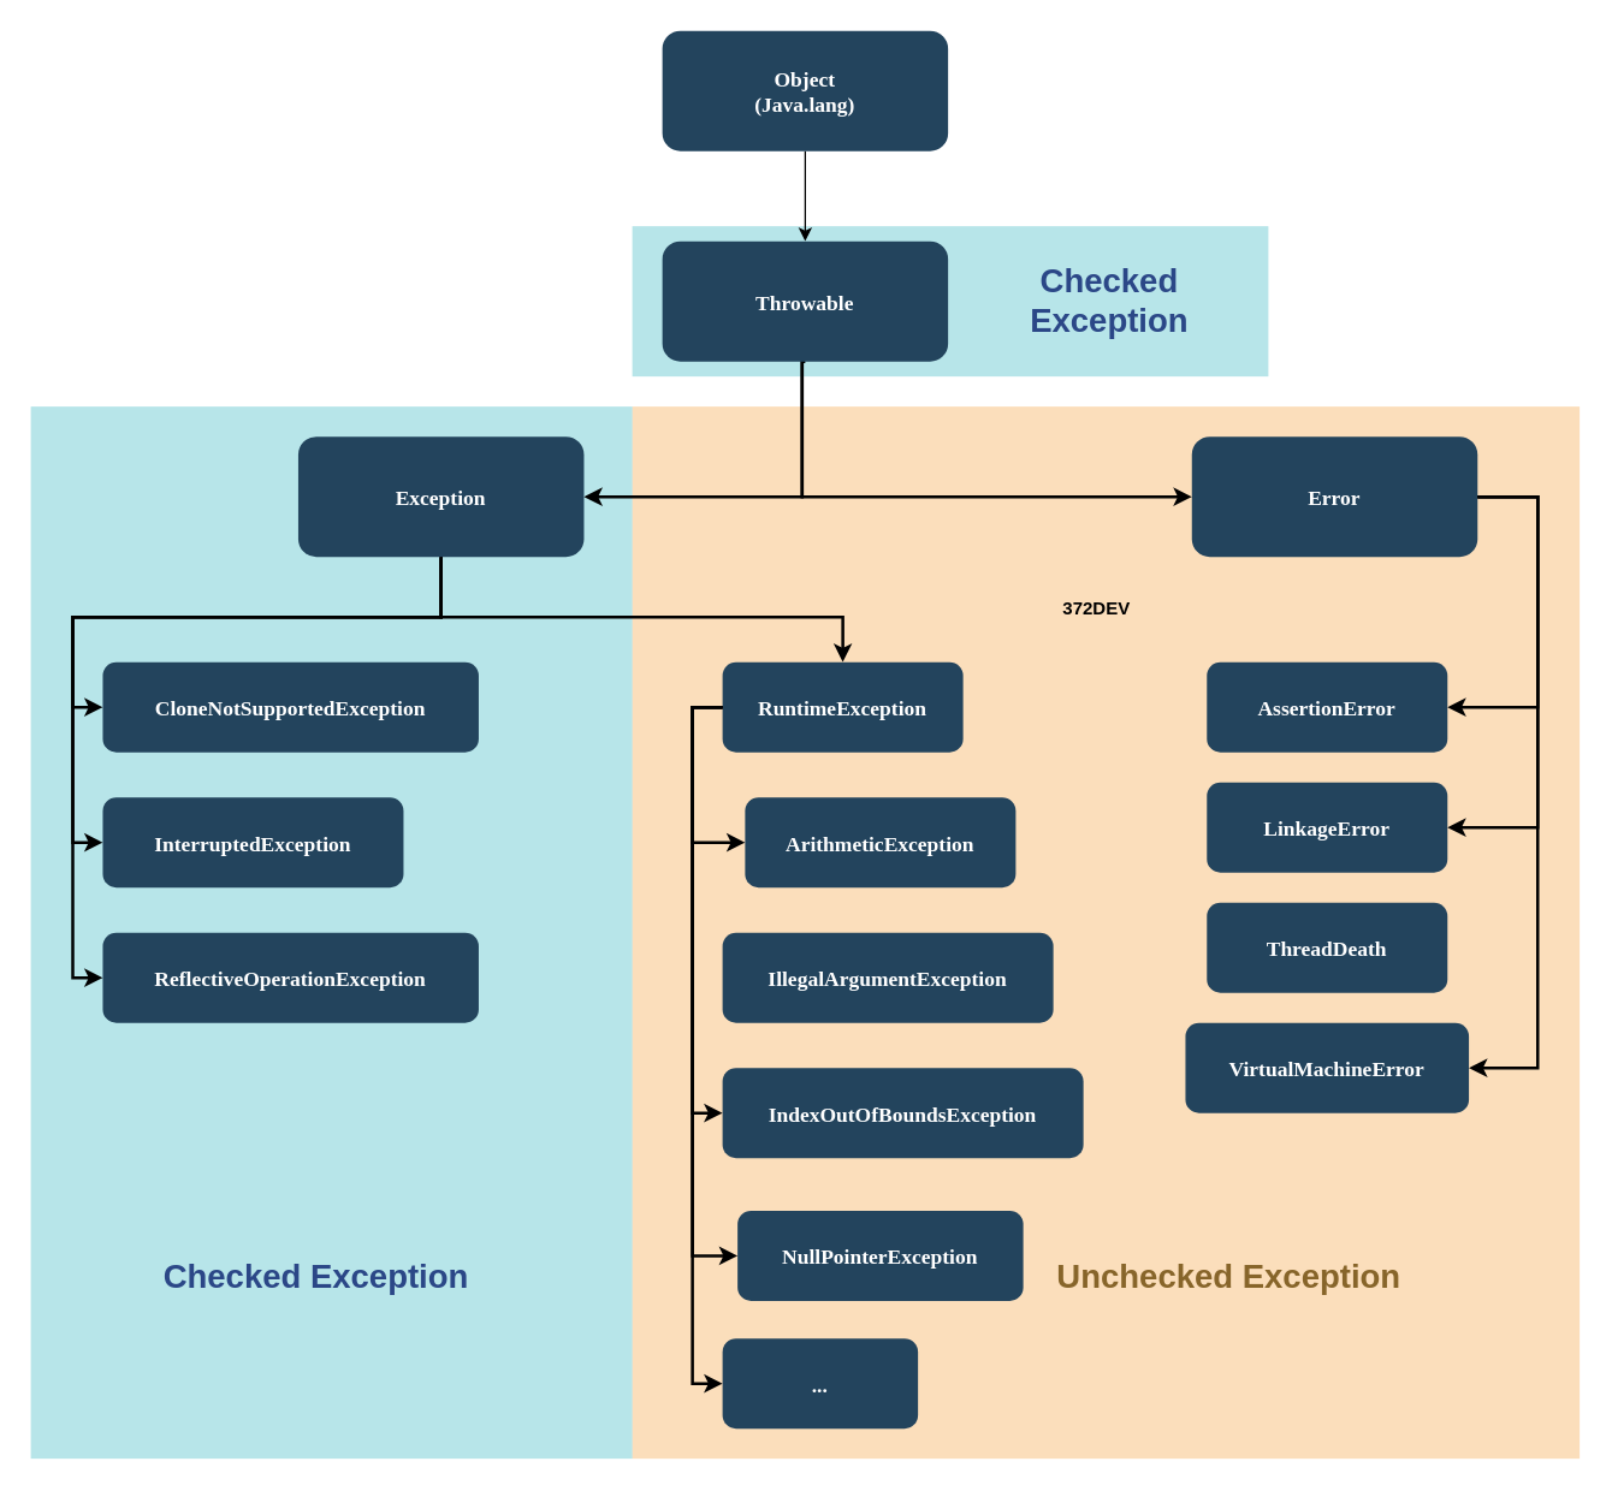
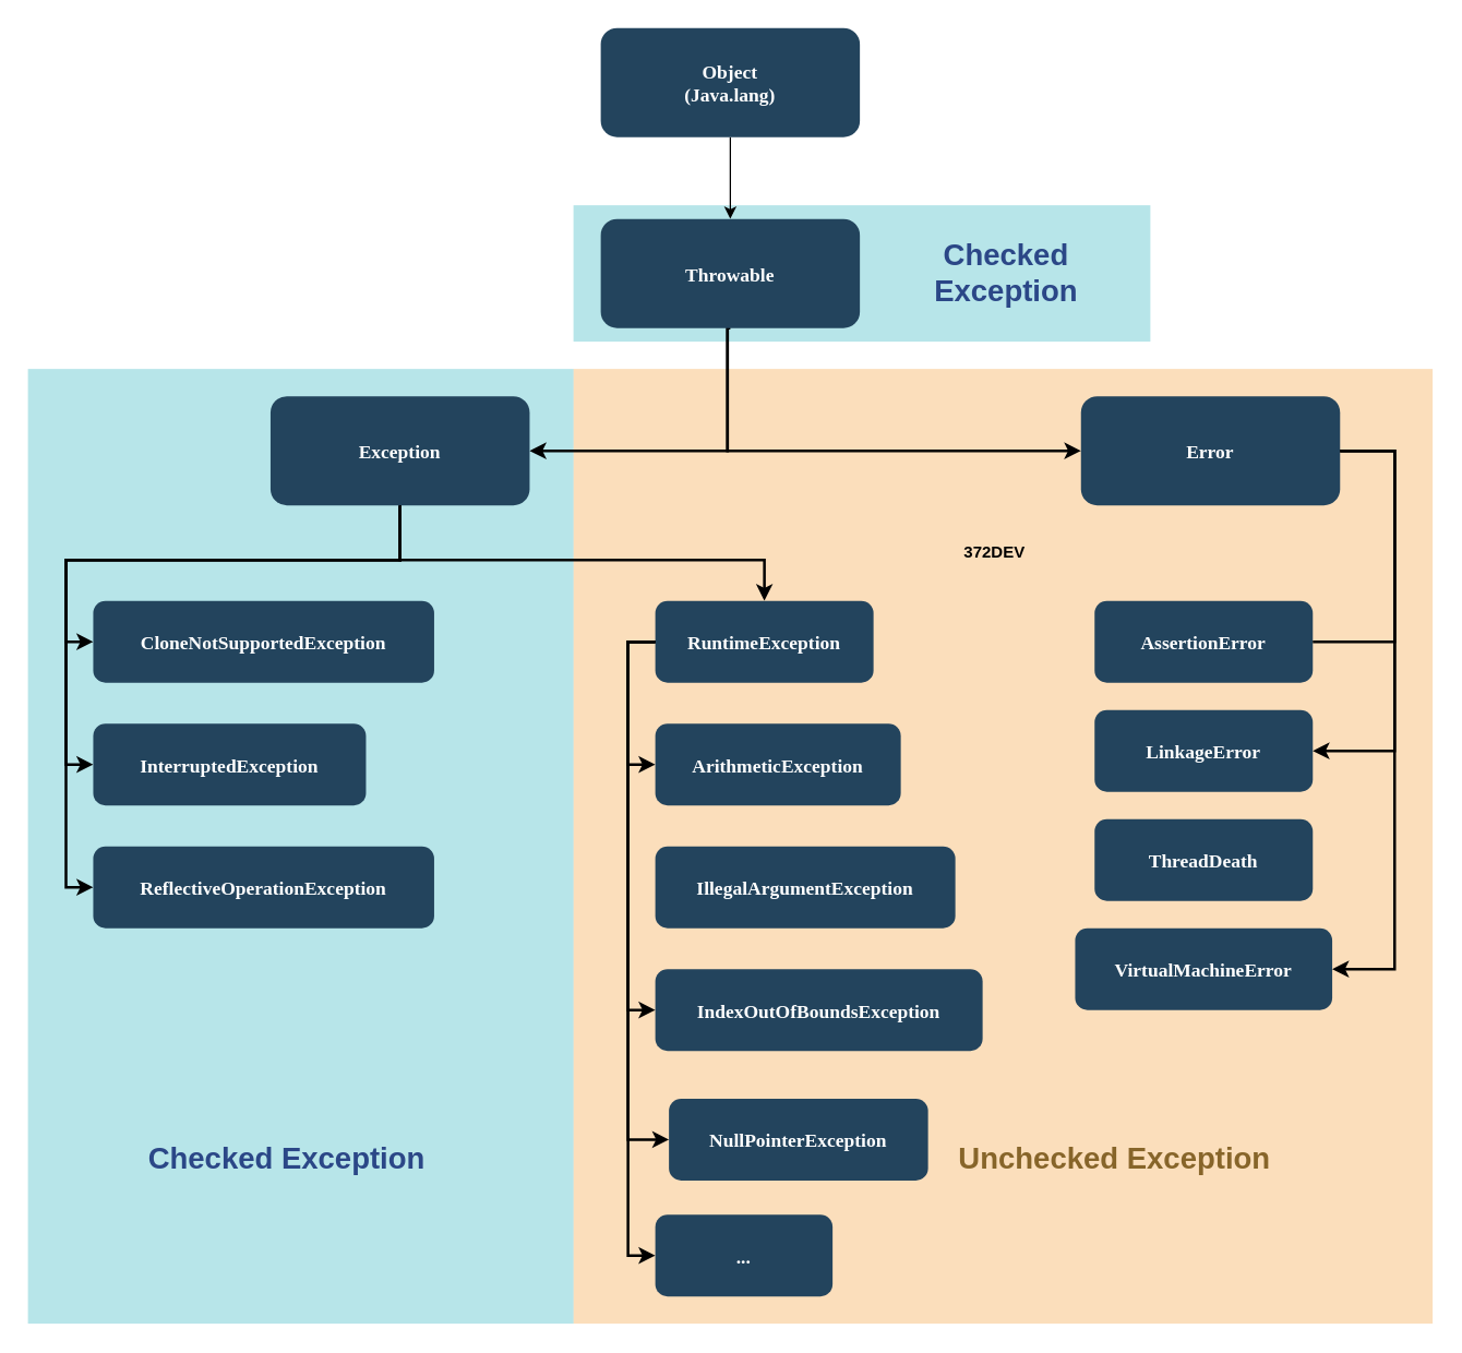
  <mxCell id="0" />
  <mxCell id="1" parent="0" />
  <mxCell id="2" value="" style="strokeColor=none;opacity=30;verticalAlign=bottom;fillColor=#12AAB5;" parent="1" vertex="1"><mxGeometry x="420" y="150" width="423" height="100" as="geometry" /></mxCell>
  <mxCell id="3" value="" style="fillColor=#F2931E;strokeColor=none;opacity=30;" parent="1" vertex="1"><mxGeometry x="420" y="270" width="630" height="700" as="geometry" /></mxCell>
  <mxCell id="4" value="" style="fillColor=#12AAB5;strokeColor=none;opacity=30;" parent="1" vertex="1"><mxGeometry x="20" y="270" width="400" height="700" as="geometry" /></mxCell>
  <mxCell id="5" value="" style="edgeStyle=orthogonalEdgeStyle;rounded=0;orthogonalLoop=1;jettySize=auto;html=1;verticalAlign=middle;" parent="1" source="6" target="31" edge="1"><mxGeometry relative="1" as="geometry" /></mxCell>
  <mxCell id="6" value="Object&#10;(Java.lang)" style="rounded=1;fillColor=#23445D;gradientColor=none;strokeColor=none;fontColor=#FFFFFF;fontStyle=1;fontFamily=Tahoma;fontSize=14" parent="1" vertex="1"><mxGeometry x="440" y="20" width="190" height="80" as="geometry" /></mxCell>
  <mxCell id="7" value="Error" style="rounded=1;fillColor=#23445D;gradientColor=none;strokeColor=none;fontColor=#FFFFFF;fontStyle=1;fontFamily=Tahoma;fontSize=14" parent="1" vertex="1"><mxGeometry x="792.11" y="290" width="190" height="80" as="geometry" /></mxCell>
  <mxCell id="8" style="edgeStyle=orthogonalEdgeStyle;rounded=0;orthogonalLoop=1;jettySize=auto;html=1;strokeWidth=2;entryX=0;entryY=0.5;entryDx=0;entryDy=0;" parent="1" source="11" target="12" edge="1"><mxGeometry relative="1" as="geometry"><mxPoint x="7.86" y="470" as="targetPoint" /><Array as="points"><mxPoint x="292.86" y="410" /><mxPoint x="47.86" y="410" /><mxPoint x="47.86" y="470" /></Array></mxGeometry></mxCell>
  <mxCell id="9" style="edgeStyle=orthogonalEdgeStyle;rounded=0;orthogonalLoop=1;jettySize=auto;html=1;entryX=0;entryY=0.5;entryDx=0;entryDy=0;strokeWidth=2;" parent="1" source="11" target="13" edge="1"><mxGeometry relative="1" as="geometry"><Array as="points"><mxPoint x="292.86" y="410" /><mxPoint x="47.86" y="410" /><mxPoint x="47.86" y="560" /></Array></mxGeometry></mxCell>
  <mxCell id="10" style="edgeStyle=orthogonalEdgeStyle;rounded=0;orthogonalLoop=1;jettySize=auto;html=1;entryX=0;entryY=0.5;entryDx=0;entryDy=0;strokeWidth=2;" parent="1" source="11" target="14" edge="1"><mxGeometry relative="1" as="geometry"><Array as="points"><mxPoint x="292.86" y="410" /><mxPoint x="47.86" y="410" /><mxPoint x="47.86" y="650" /></Array></mxGeometry></mxCell>
  <mxCell id="11" value="Exception" style="rounded=1;fillColor=#23445D;gradientColor=none;strokeColor=none;fontColor=#FFFFFF;fontStyle=1;fontFamily=Tahoma;fontSize=14" parent="1" vertex="1"><mxGeometry x="197.86" y="290" width="190" height="80" as="geometry" /></mxCell>
  <mxCell id="12" value="CloneNotSupportedException" style="rounded=1;fillColor=#23445D;gradientColor=none;strokeColor=none;fontColor=#FFFFFF;fontStyle=1;fontFamily=Tahoma;fontSize=14" parent="1" vertex="1"><mxGeometry x="67.86" y="440" width="250" height="60" as="geometry" /></mxCell>
  <mxCell id="13" value="InterruptedException" style="rounded=1;fillColor=#23445D;gradientColor=none;strokeColor=none;fontColor=#FFFFFF;fontStyle=1;fontFamily=Tahoma;fontSize=14" parent="1" vertex="1"><mxGeometry x="67.86" y="530" width="200" height="60" as="geometry" /></mxCell>
  <mxCell id="14" value="ReflectiveOperationException" style="rounded=1;fillColor=#23445D;gradientColor=none;strokeColor=none;fontColor=#FFFFFF;fontStyle=1;fontFamily=Tahoma;fontSize=14" parent="1" vertex="1"><mxGeometry x="67.86" y="620" width="250" height="60" as="geometry" /></mxCell>
  <mxCell id="15" value="RuntimeException" style="rounded=1;fillColor=#23445D;gradientColor=none;strokeColor=none;fontColor=#FFFFFF;fontStyle=1;fontFamily=Tahoma;fontSize=14" parent="1" vertex="1"><mxGeometry x="480" y="440" width="160" height="60" as="geometry" /></mxCell>
- <mxCell id="16" value="ArithmeticException" style="rounded=1;fillColor=#23445D;gradientColor=none;strokeColor=none;fontColor=#FFFFFF;fontStyle=1;fontFamily=Tahoma;fontSize=14" parent="1" vertex="1"><mxGeometry x="495" y="530" width="180" height="60" as="geometry" /></mxCell>
+ <mxCell id="16" value="ArithmeticException" style="rounded=1;fillColor=#23445D;gradientColor=none;strokeColor=none;fontColor=#FFFFFF;fontStyle=1;fontFamily=Tahoma;fontSize=14" parent="1" vertex="1"><mxGeometry x="480" y="530" width="180" height="60" as="geometry" /></mxCell>
  <mxCell id="17" value="IllegalArgumentException" style="rounded=1;fillColor=#23445D;gradientColor=none;strokeColor=none;fontColor=#FFFFFF;fontStyle=1;fontFamily=Tahoma;fontSize=14" parent="1" vertex="1"><mxGeometry x="480" y="620" width="220" height="60" as="geometry" /></mxCell>
  <mxCell id="18" value="IndexOutOfBoundsException" style="rounded=1;fillColor=#23445D;gradientColor=none;strokeColor=none;fontColor=#FFFFFF;fontStyle=1;fontFamily=Tahoma;fontSize=14" parent="1" vertex="1"><mxGeometry x="480" y="710" width="240" height="60" as="geometry" /></mxCell>
  <mxCell id="19" value="NullPointerException" style="rounded=1;fillColor=#23445D;gradientColor=none;strokeColor=none;fontColor=#FFFFFF;fontStyle=1;fontFamily=Tahoma;fontSize=14" parent="1" vertex="1"><mxGeometry x="490" y="805" width="190" height="60" as="geometry" /></mxCell>
  <mxCell id="20" value="ThreadDeath" style="rounded=1;fillColor=#23445D;gradientColor=none;strokeColor=none;fontColor=#FFFFFF;fontStyle=1;fontFamily=Tahoma;fontSize=14" parent="1" vertex="1"><mxGeometry x="802.11" y="600" width="160" height="60" as="geometry" /></mxCell>
  <mxCell id="21" value="LinkageError" style="rounded=1;fillColor=#23445D;gradientColor=none;strokeColor=none;fontColor=#FFFFFF;fontStyle=1;fontFamily=Tahoma;fontSize=14" parent="1" vertex="1"><mxGeometry x="802.11" y="520" width="160" height="60" as="geometry" /></mxCell>
  <mxCell id="22" value="AssertionError" style="rounded=1;fillColor=#23445D;gradientColor=none;strokeColor=none;fontColor=#FFFFFF;fontStyle=1;fontFamily=Tahoma;fontSize=14" parent="1" vertex="1"><mxGeometry x="802.11" y="440" width="160" height="60" as="geometry" /></mxCell>
  <mxCell id="23" value="" style="edgeStyle=elbowEdgeStyle;elbow=horizontal;strokeWidth=2;rounded=0" parent="1" source="15" target="16" edge="1"><mxGeometry x="120" y="120" width="100" height="100" as="geometry"><mxPoint x="-310" y="220" as="sourcePoint" /><mxPoint x="-210" y="120" as="targetPoint" /><Array as="points"><mxPoint x="460" y="520" /></Array></mxGeometry></mxCell>
  <mxCell id="24" value="" style="edgeStyle=elbowEdgeStyle;elbow=horizontal;strokeWidth=2;rounded=0" parent="1" source="15" edge="1"><mxGeometry x="120" y="120" width="100" height="100" as="geometry"><mxPoint x="-310" y="220" as="sourcePoint" /><mxPoint x="480" y="740" as="targetPoint" /><Array as="points"><mxPoint x="460" y="610" /></Array></mxGeometry></mxCell>
  <mxCell id="25" value="" style="edgeStyle=elbowEdgeStyle;elbow=horizontal;strokeWidth=2;rounded=0" parent="1" source="15" target="19" edge="1"><mxGeometry x="120" y="120" width="100" height="100" as="geometry"><mxPoint x="-310" y="220" as="sourcePoint" /><mxPoint x="-210" y="120" as="targetPoint" /><Array as="points"><mxPoint x="460" y="650" /></Array></mxGeometry></mxCell>
  <mxCell id="26" value="" style="edgeStyle=elbowEdgeStyle;elbow=vertical;strokeWidth=2;rounded=0;exitX=0.5;exitY=1;exitDx=0;exitDy=0;" parent="1" source="11" target="15" edge="1"><mxGeometry x="-11.5" y="135.5" width="100" height="100" as="geometry"><mxPoint x="317.86" y="370" as="sourcePoint" /><mxPoint x="-341.5" y="135.5" as="targetPoint" /><Array as="points"><mxPoint x="318" y="410" /><mxPoint x="335" y="410" /><mxPoint x="430" y="410" /></Array></mxGeometry></mxCell>
  <mxCell id="27" value="" style="edgeStyle=elbowEdgeStyle;elbow=vertical;strokeWidth=2;rounded=0;entryX=1;entryY=0.5;entryDx=0;entryDy=0;" parent="1" source="7" target="21" edge="1"><mxGeometry x="-337.89" y="135.5" width="100" height="100" as="geometry"><mxPoint x="-767.89" y="235.5" as="sourcePoint" /><mxPoint x="-667.89" y="135.5" as="targetPoint" /><Array as="points"><mxPoint x="1022.11" y="520" /></Array></mxGeometry></mxCell>
- <mxCell id="28" value="" style="edgeStyle=elbowEdgeStyle;elbow=vertical;strokeWidth=2;rounded=0;entryX=1;entryY=0.5;entryDx=0;entryDy=0;" parent="1" source="7" target="22" edge="1"><mxGeometry x="-337.89" y="135.5" width="100" height="100" as="geometry"><mxPoint x="-767.89" y="235.5" as="sourcePoint" /><mxPoint x="-667.89" y="135.5" as="targetPoint" /><Array as="points"><mxPoint x="1022.11" y="400" /></Array></mxGeometry></mxCell>
+ <mxCell id="28" value="" style="edgeStyle=elbowEdgeStyle;elbow=vertical;strokeWidth=2;rounded=0;entryX=1;entryY=0.5;entryDx=0;entryDy=0;endArrow=none;" parent="1" source="7" target="22" edge="1"><mxGeometry x="-337.89" y="135.5" width="100" height="100" as="geometry"><mxPoint x="-767.89" y="235.5" as="sourcePoint" /><mxPoint x="-667.89" y="135.5" as="targetPoint" /><Array as="points"><mxPoint x="1022.11" y="400" /></Array></mxGeometry></mxCell>
  <mxCell id="29" value="" style="edgeStyle=orthogonalEdgeStyle;rounded=0;orthogonalLoop=1;jettySize=auto;html=1;entryX=0;entryY=0.5;entryDx=0;entryDy=0;strokeWidth=2;" parent="1" target="7" edge="1"><mxGeometry relative="1" as="geometry"><Array as="points"><mxPoint x="532.86" y="330" /></Array><mxPoint x="532.86" y="170" as="sourcePoint" /></mxGeometry></mxCell>
  <mxCell id="30" value="" style="edgeStyle=orthogonalEdgeStyle;rounded=0;orthogonalLoop=1;jettySize=auto;html=1;entryX=1;entryY=0.5;entryDx=0;entryDy=0;strokeWidth=2;exitX=0.5;exitY=1;exitDx=0;exitDy=0;" parent="1" source="31" target="11" edge="1"><mxGeometry relative="1" as="geometry"><mxPoint x="317.86" y="260" as="targetPoint" /><Array as="points"><mxPoint x="533" y="240" /><mxPoint x="533" y="330" /></Array><mxPoint x="532.86" y="170" as="sourcePoint" /></mxGeometry></mxCell>
  <mxCell id="31" value="Throwable" style="rounded=1;fillColor=#23445D;gradientColor=none;strokeColor=none;fontColor=#FFFFFF;fontStyle=1;fontFamily=Tahoma;fontSize=14;verticalAlign=middle;" parent="1" vertex="1"><mxGeometry x="440" y="160" width="190" height="80" as="geometry" /></mxCell>
  <mxCell id="32" value="VirtualMachineError" style="rounded=1;fillColor=#23445D;gradientColor=none;strokeColor=none;fontColor=#FFFFFF;fontStyle=1;fontFamily=Tahoma;fontSize=14" parent="1" vertex="1"><mxGeometry x="787.86" y="680" width="188.5" height="60" as="geometry" /></mxCell>
  <mxCell id="33" value="" style="edgeStyle=elbowEdgeStyle;elbow=vertical;strokeWidth=2;rounded=0;exitX=1;exitY=0.5;exitDx=0;exitDy=0;" parent="1" source="7" target="32" edge="1"><mxGeometry x="-337.89" y="225.5" width="100" height="100" as="geometry"><mxPoint x="982.11" y="420" as="sourcePoint" /><mxPoint x="-667.89" y="225.5" as="targetPoint" /><Array as="points"><mxPoint x="1022.11" y="500" /></Array></mxGeometry></mxCell>
  <mxCell id="34" value="..." style="rounded=1;fillColor=#23445D;gradientColor=none;strokeColor=none;fontColor=#FFFFFF;fontStyle=1;fontFamily=Tahoma;fontSize=14" vertex="1" parent="1"><mxGeometry x="480" y="890" width="130" height="60" as="geometry" /></mxCell>
  <mxCell id="35" value="" style="edgeStyle=elbowEdgeStyle;elbow=horizontal;strokeWidth=2;rounded=0" edge="1" target="34" parent="1"><mxGeometry x="120" y="210" width="100" height="100" as="geometry"><mxPoint x="480" y="470" as="sourcePoint" /><mxPoint x="-210" y="210" as="targetPoint" /><Array as="points"><mxPoint x="460" y="470" /><mxPoint x="460" y="740" /></Array></mxGeometry></mxCell>
  <mxCell id="36" value="372DEV" style="text;html=1;strokeColor=none;fillColor=none;align=center;verticalAlign=middle;whiteSpace=wrap;rounded=0;fontStyle=1" vertex="1" parent="1"><mxGeometry x="687.86" y="390" width="82.14" height="30" as="geometry" /></mxCell>
  <mxCell id="37" value="Checked Exception" style="text;html=1;align=center;verticalAlign=middle;whiteSpace=wrap;rounded=0;strokeWidth=2;fontSize=22;fontStyle=1;fontColor=#2B4787;" vertex="1" parent="1"><mxGeometry x="90" y="820" width="240" height="60" as="geometry" /></mxCell>
  <mxCell id="38" value="Unchecked Exception" style="text;html=1;align=center;verticalAlign=middle;whiteSpace=wrap;rounded=0;strokeWidth=2;fontSize=22;fontStyle=1;fontColor=#87652A;" vertex="1" parent="1"><mxGeometry x="697.11" y="820" width="240" height="60" as="geometry" /></mxCell>
  <mxCell id="39" value="&lt;span style=&quot;color: rgb(43 , 71 , 135)&quot;&gt;Checked Exception&lt;/span&gt;" style="text;html=1;align=center;verticalAlign=middle;whiteSpace=wrap;rounded=0;strokeWidth=2;fontSize=22;fontStyle=1;fontColor=#87652A;" vertex="1" parent="1"><mxGeometry x="645" y="170" width="185" height="60" as="geometry" /></mxCell>
